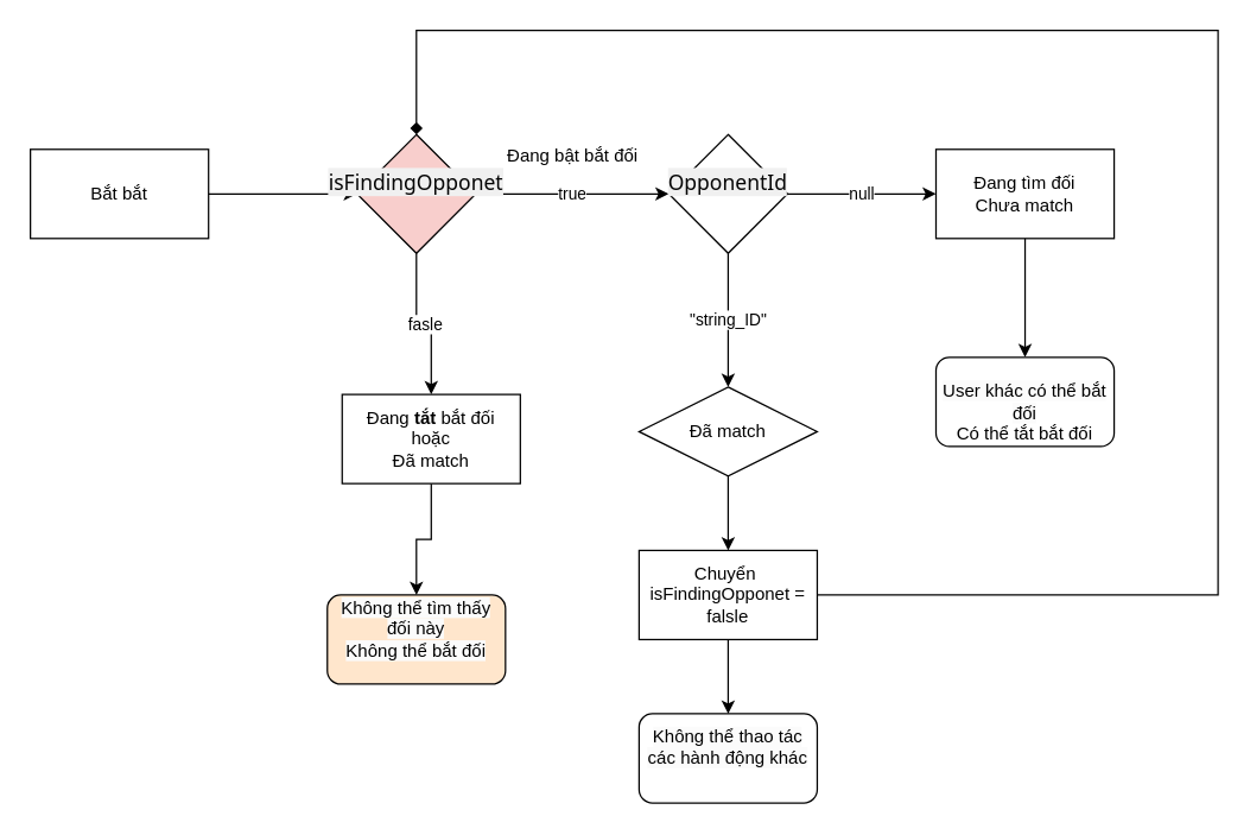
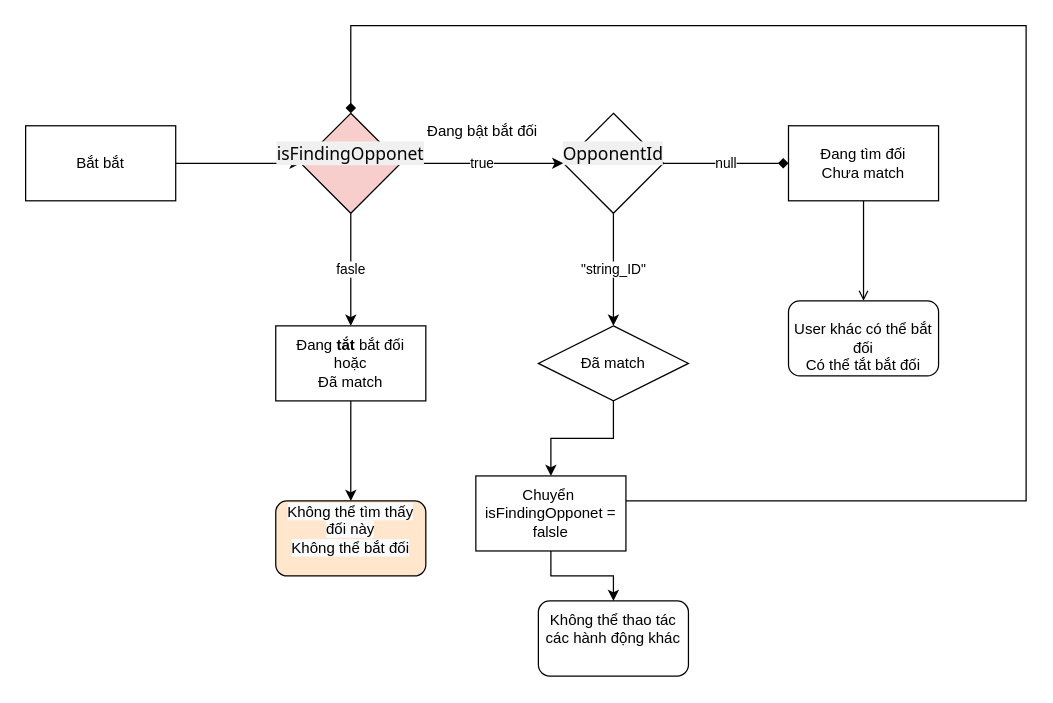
  <mxCell id="0" />
  <mxCell id="1" parent="0" />
  <mxCell id="2" value="" style="edgeStyle=orthogonalEdgeStyle;rounded=0;orthogonalLoop=1;jettySize=auto;html=1;" edge="1" parent="1" source="3" target="6"><mxGeometry relative="1" as="geometry" /></mxCell>
  <mxCell id="3" value="Bắt bắt" style="rounded=0;whiteSpace=wrap;html=1;direction=west;" vertex="1" parent="1"><mxGeometry x="20" y="100" width="120" height="60" as="geometry" /></mxCell>
  <mxCell id="4" value="true" style="edgeStyle=orthogonalEdgeStyle;rounded=0;orthogonalLoop=1;jettySize=auto;html=1;entryX=0;entryY=0.5;entryDx=0;entryDy=0;" edge="1" parent="1" source="6" target="11"><mxGeometry relative="1" as="geometry"><mxPoint x="460" y="130" as="targetPoint" /></mxGeometry></mxCell>
  <mxCell id="5" value="fasle" style="edgeStyle=orthogonalEdgeStyle;rounded=0;orthogonalLoop=1;jettySize=auto;html=1;" edge="1" parent="1" source="6" target="8"><mxGeometry relative="1" as="geometry" /></mxCell>
  <mxCell id="6" value="&#10;&lt;span style=&quot;color: rgb(5, 5, 5); font-family: &amp;quot;Segoe UI Historic&amp;quot;, &amp;quot;Segoe UI&amp;quot;, Helvetica, Arial, sans-serif; font-size: 14px; font-style: normal; font-variant-ligatures: normal; font-variant-caps: normal; font-weight: 400; letter-spacing: normal; orphans: 2; text-align: left; text-indent: 0px; text-transform: none; widows: 2; word-spacing: 0px; -webkit-text-stroke-width: 0px; background-color: rgb(240, 240, 240); text-decoration-thickness: initial; text-decoration-style: initial; text-decoration-color: initial; float: none; display: inline !important;&quot;&gt;isFindingOpponet&lt;/span&gt;&#10;&#10;" style="rhombus;whiteSpace=wrap;html=1;rounded=0;fillColor=#f8cecc;" vertex="1" parent="1"><mxGeometry x="240" y="90" width="80" height="80" as="geometry" /></mxCell>
  <mxCell id="7" value="" style="edgeStyle=orthogonalEdgeStyle;rounded=0;orthogonalLoop=1;jettySize=auto;html=1;entryX=0.5;entryY=0;entryDx=0;entryDy=0;" edge="1" parent="1" source="8" target="17"><mxGeometry relative="1" as="geometry"><mxPoint x="280" y="400" as="targetPoint" /></mxGeometry></mxCell>
- <mxCell id="8" value="Đang &lt;b&gt;tắt&lt;/b&gt; bắt đối&lt;br&gt;hoặc&lt;br&gt;Đã match" style="whiteSpace=wrap;html=1;rounded=0;" vertex="1" parent="1"><mxGeometry x="230" y="265" width="120" height="60" as="geometry" /></mxCell>
- <mxCell id="9" value="null" style="edgeStyle=orthogonalEdgeStyle;rounded=0;orthogonalLoop=1;jettySize=auto;html=1;" edge="1" parent="1" source="11" target="13"><mxGeometry relative="1" as="geometry" /></mxCell>
+ <mxCell id="8" value="Đang &lt;b&gt;tắt&lt;/b&gt; bắt đối&lt;br&gt;hoặc&lt;br&gt;Đã match" style="whiteSpace=wrap;html=1;rounded=0;" vertex="1" parent="1"><mxGeometry x="220" y="260" width="120" height="60" as="geometry" /></mxCell>
+ <mxCell id="9" value="null" style="edgeStyle=orthogonalEdgeStyle;rounded=0;orthogonalLoop=1;jettySize=auto;html=1;endArrow=diamond;" edge="1" parent="1" source="11" target="13"><mxGeometry relative="1" as="geometry" /></mxCell>
  <mxCell id="10" value="&quot;string_ID&quot;" style="edgeStyle=orthogonalEdgeStyle;rounded=0;orthogonalLoop=1;jettySize=auto;html=1;" edge="1" parent="1" source="11" target="15"><mxGeometry relative="1" as="geometry" /></mxCell>
  <mxCell id="11" value="&#10;&lt;span style=&quot;color: rgb(5, 5, 5); font-family: &amp;quot;Segoe UI Historic&amp;quot;, &amp;quot;Segoe UI&amp;quot;, Helvetica, Arial, sans-serif; font-size: 14px; font-style: normal; font-variant-ligatures: normal; font-variant-caps: normal; font-weight: 400; letter-spacing: normal; orphans: 2; text-align: left; text-indent: 0px; text-transform: none; widows: 2; word-spacing: 0px; -webkit-text-stroke-width: 0px; background-color: rgb(240, 240, 240); text-decoration-thickness: initial; text-decoration-style: initial; text-decoration-color: initial; float: none; display: inline !important;&quot;&gt;OpponentId &lt;/span&gt;&#10;&#10;" style="rhombus;whiteSpace=wrap;html=1;" vertex="1" parent="1"><mxGeometry x="450" y="90" width="80" height="80" as="geometry" /></mxCell>
- <mxCell id="12" value="" style="edgeStyle=orthogonalEdgeStyle;rounded=0;orthogonalLoop=1;jettySize=auto;html=1;" edge="1" parent="1" source="13" target="18"><mxGeometry relative="1" as="geometry" /></mxCell>
+ <mxCell id="12" value="" style="edgeStyle=orthogonalEdgeStyle;rounded=0;orthogonalLoop=1;jettySize=auto;html=1;endArrow=open;" edge="1" parent="1" source="13" target="18"><mxGeometry relative="1" as="geometry" /></mxCell>
  <mxCell id="13" value="Đang tìm đối&lt;br&gt;Chưa match" style="whiteSpace=wrap;html=1;" vertex="1" parent="1"><mxGeometry x="630" y="100" width="120" height="60" as="geometry" /></mxCell>
  <mxCell id="14" value="" style="edgeStyle=orthogonalEdgeStyle;rounded=0;orthogonalLoop=1;jettySize=auto;html=1;" edge="1" parent="1" source="15" target="22"><mxGeometry relative="1" as="geometry" /></mxCell>
  <mxCell id="15" value="Đã match&lt;br&gt;" style="rhombus;whiteSpace=wrap;html=1;" vertex="1" parent="1"><mxGeometry x="430" y="260" width="120" height="60" as="geometry" /></mxCell>
  <mxCell id="16" value="&#10;&lt;span style=&quot;color: rgb(0, 0, 0); font-family: Helvetica; font-size: 12px; font-style: normal; font-variant-ligatures: normal; font-variant-caps: normal; font-weight: 400; letter-spacing: normal; orphans: 2; text-align: center; text-indent: 0px; text-transform: none; widows: 2; word-spacing: 0px; -webkit-text-stroke-width: 0px; background-color: rgb(251, 251, 251); text-decoration-thickness: initial; text-decoration-style: initial; text-decoration-color: initial; float: none; display: inline !important;&quot;&gt;Không thể thao tác các hành động khác&lt;/span&gt;&#10;&#10;" style="rounded=1;whiteSpace=wrap;html=1;" vertex="1" parent="1"><mxGeometry x="430" y="480" width="120" height="60" as="geometry" /></mxCell>
  <mxCell id="17" value="&#10;&lt;span style=&quot;color: rgb(0, 0, 0); font-family: Helvetica; font-size: 12px; font-style: normal; font-variant-ligatures: normal; font-variant-caps: normal; font-weight: 400; letter-spacing: normal; orphans: 2; text-align: center; text-indent: 0px; text-transform: none; widows: 2; word-spacing: 0px; -webkit-text-stroke-width: 0px; background-color: rgb(251, 251, 251); text-decoration-thickness: initial; text-decoration-style: initial; text-decoration-color: initial; float: none; display: inline !important;&quot;&gt;Không thể tìm thấy đối này&lt;/span&gt;&lt;br style=&quot;border-color: var(--border-color); color: rgb(0, 0, 0); font-family: Helvetica; font-size: 12px; font-style: normal; font-variant-ligatures: normal; font-variant-caps: normal; font-weight: 400; letter-spacing: normal; orphans: 2; text-align: center; text-indent: 0px; text-transform: none; widows: 2; word-spacing: 0px; -webkit-text-stroke-width: 0px; background-color: rgb(251, 251, 251); text-decoration-thickness: initial; text-decoration-style: initial; text-decoration-color: initial;&quot;&gt;&lt;span style=&quot;color: rgb(0, 0, 0); font-family: Helvetica; font-size: 12px; font-style: normal; font-variant-ligatures: normal; font-variant-caps: normal; font-weight: 400; letter-spacing: normal; orphans: 2; text-align: center; text-indent: 0px; text-transform: none; widows: 2; word-spacing: 0px; -webkit-text-stroke-width: 0px; background-color: rgb(251, 251, 251); text-decoration-thickness: initial; text-decoration-style: initial; text-decoration-color: initial; float: none; display: inline !important;&quot;&gt;Không thể bắt đối&lt;/span&gt;&#10;&#10;" style="rounded=1;whiteSpace=wrap;html=1;fillColor=#ffe6cc;" vertex="1" parent="1"><mxGeometry x="220" y="400" width="120" height="60" as="geometry" /></mxCell>
  <mxCell id="18" value="&lt;br style=&quot;border-color: var(--border-color); color: rgb(0, 0, 0); font-family: Helvetica; font-size: 12px; font-style: normal; font-variant-ligatures: normal; font-variant-caps: normal; font-weight: 400; letter-spacing: normal; orphans: 2; text-align: center; text-indent: 0px; text-transform: none; widows: 2; word-spacing: 0px; -webkit-text-stroke-width: 0px; background-color: rgb(251, 251, 251); text-decoration-thickness: initial; text-decoration-style: initial; text-decoration-color: initial;&quot;&gt;&lt;span style=&quot;color: rgb(0, 0, 0); font-family: Helvetica; font-size: 12px; font-style: normal; font-variant-ligatures: normal; font-variant-caps: normal; font-weight: 400; letter-spacing: normal; orphans: 2; text-align: center; text-indent: 0px; text-transform: none; widows: 2; word-spacing: 0px; -webkit-text-stroke-width: 0px; background-color: rgb(251, 251, 251); text-decoration-thickness: initial; text-decoration-style: initial; text-decoration-color: initial; float: none; display: inline !important;&quot;&gt;User khác có thể bắt đối&lt;br&gt;&lt;/span&gt;Có thể tắt bắt đối&lt;br&gt;" style="rounded=1;whiteSpace=wrap;html=1;" vertex="1" parent="1"><mxGeometry x="630" y="240" width="120" height="60" as="geometry" /></mxCell>
  <mxCell id="19" value="Đang bật bắt đối" style="text;html=1;align=center;verticalAlign=middle;resizable=0;points=[];autosize=1;strokeColor=none;fillColor=none;" vertex="1" parent="1"><mxGeometry x="330" y="90" width="110" height="30" as="geometry" /></mxCell>
  <mxCell id="20" style="edgeStyle=orthogonalEdgeStyle;rounded=0;orthogonalLoop=1;jettySize=auto;html=1;entryX=0.5;entryY=0;entryDx=0;entryDy=0;" edge="1" parent="1" source="22" target="16"><mxGeometry relative="1" as="geometry" /></mxCell>
  <mxCell id="21" style="edgeStyle=orthogonalEdgeStyle;rounded=0;orthogonalLoop=1;jettySize=auto;html=1;entryX=0.5;entryY=0;entryDx=0;entryDy=0;endArrow=diamond;" edge="1" parent="1" source="22" target="6"><mxGeometry relative="1" as="geometry"><Array as="points"><mxPoint x="820" y="400" /><mxPoint x="820" y="20" /><mxPoint x="280" y="20" /></Array></mxGeometry></mxCell>
- <mxCell id="22" value="Chuyển&amp;nbsp;&lt;br&gt;isFindingOpponet&amp;nbsp;= falsle" style="rounded=0;whiteSpace=wrap;html=1;" vertex="1" parent="1"><mxGeometry x="430" y="370" width="120" height="60" as="geometry" /></mxCell>
+ <mxCell id="22" value="Chuyển&amp;nbsp;&lt;br&gt;isFindingOpponet&amp;nbsp;= falsle" style="rounded=0;whiteSpace=wrap;html=1;" vertex="1" parent="1"><mxGeometry x="380" y="380" width="120" height="60" as="geometry" /></mxCell>
